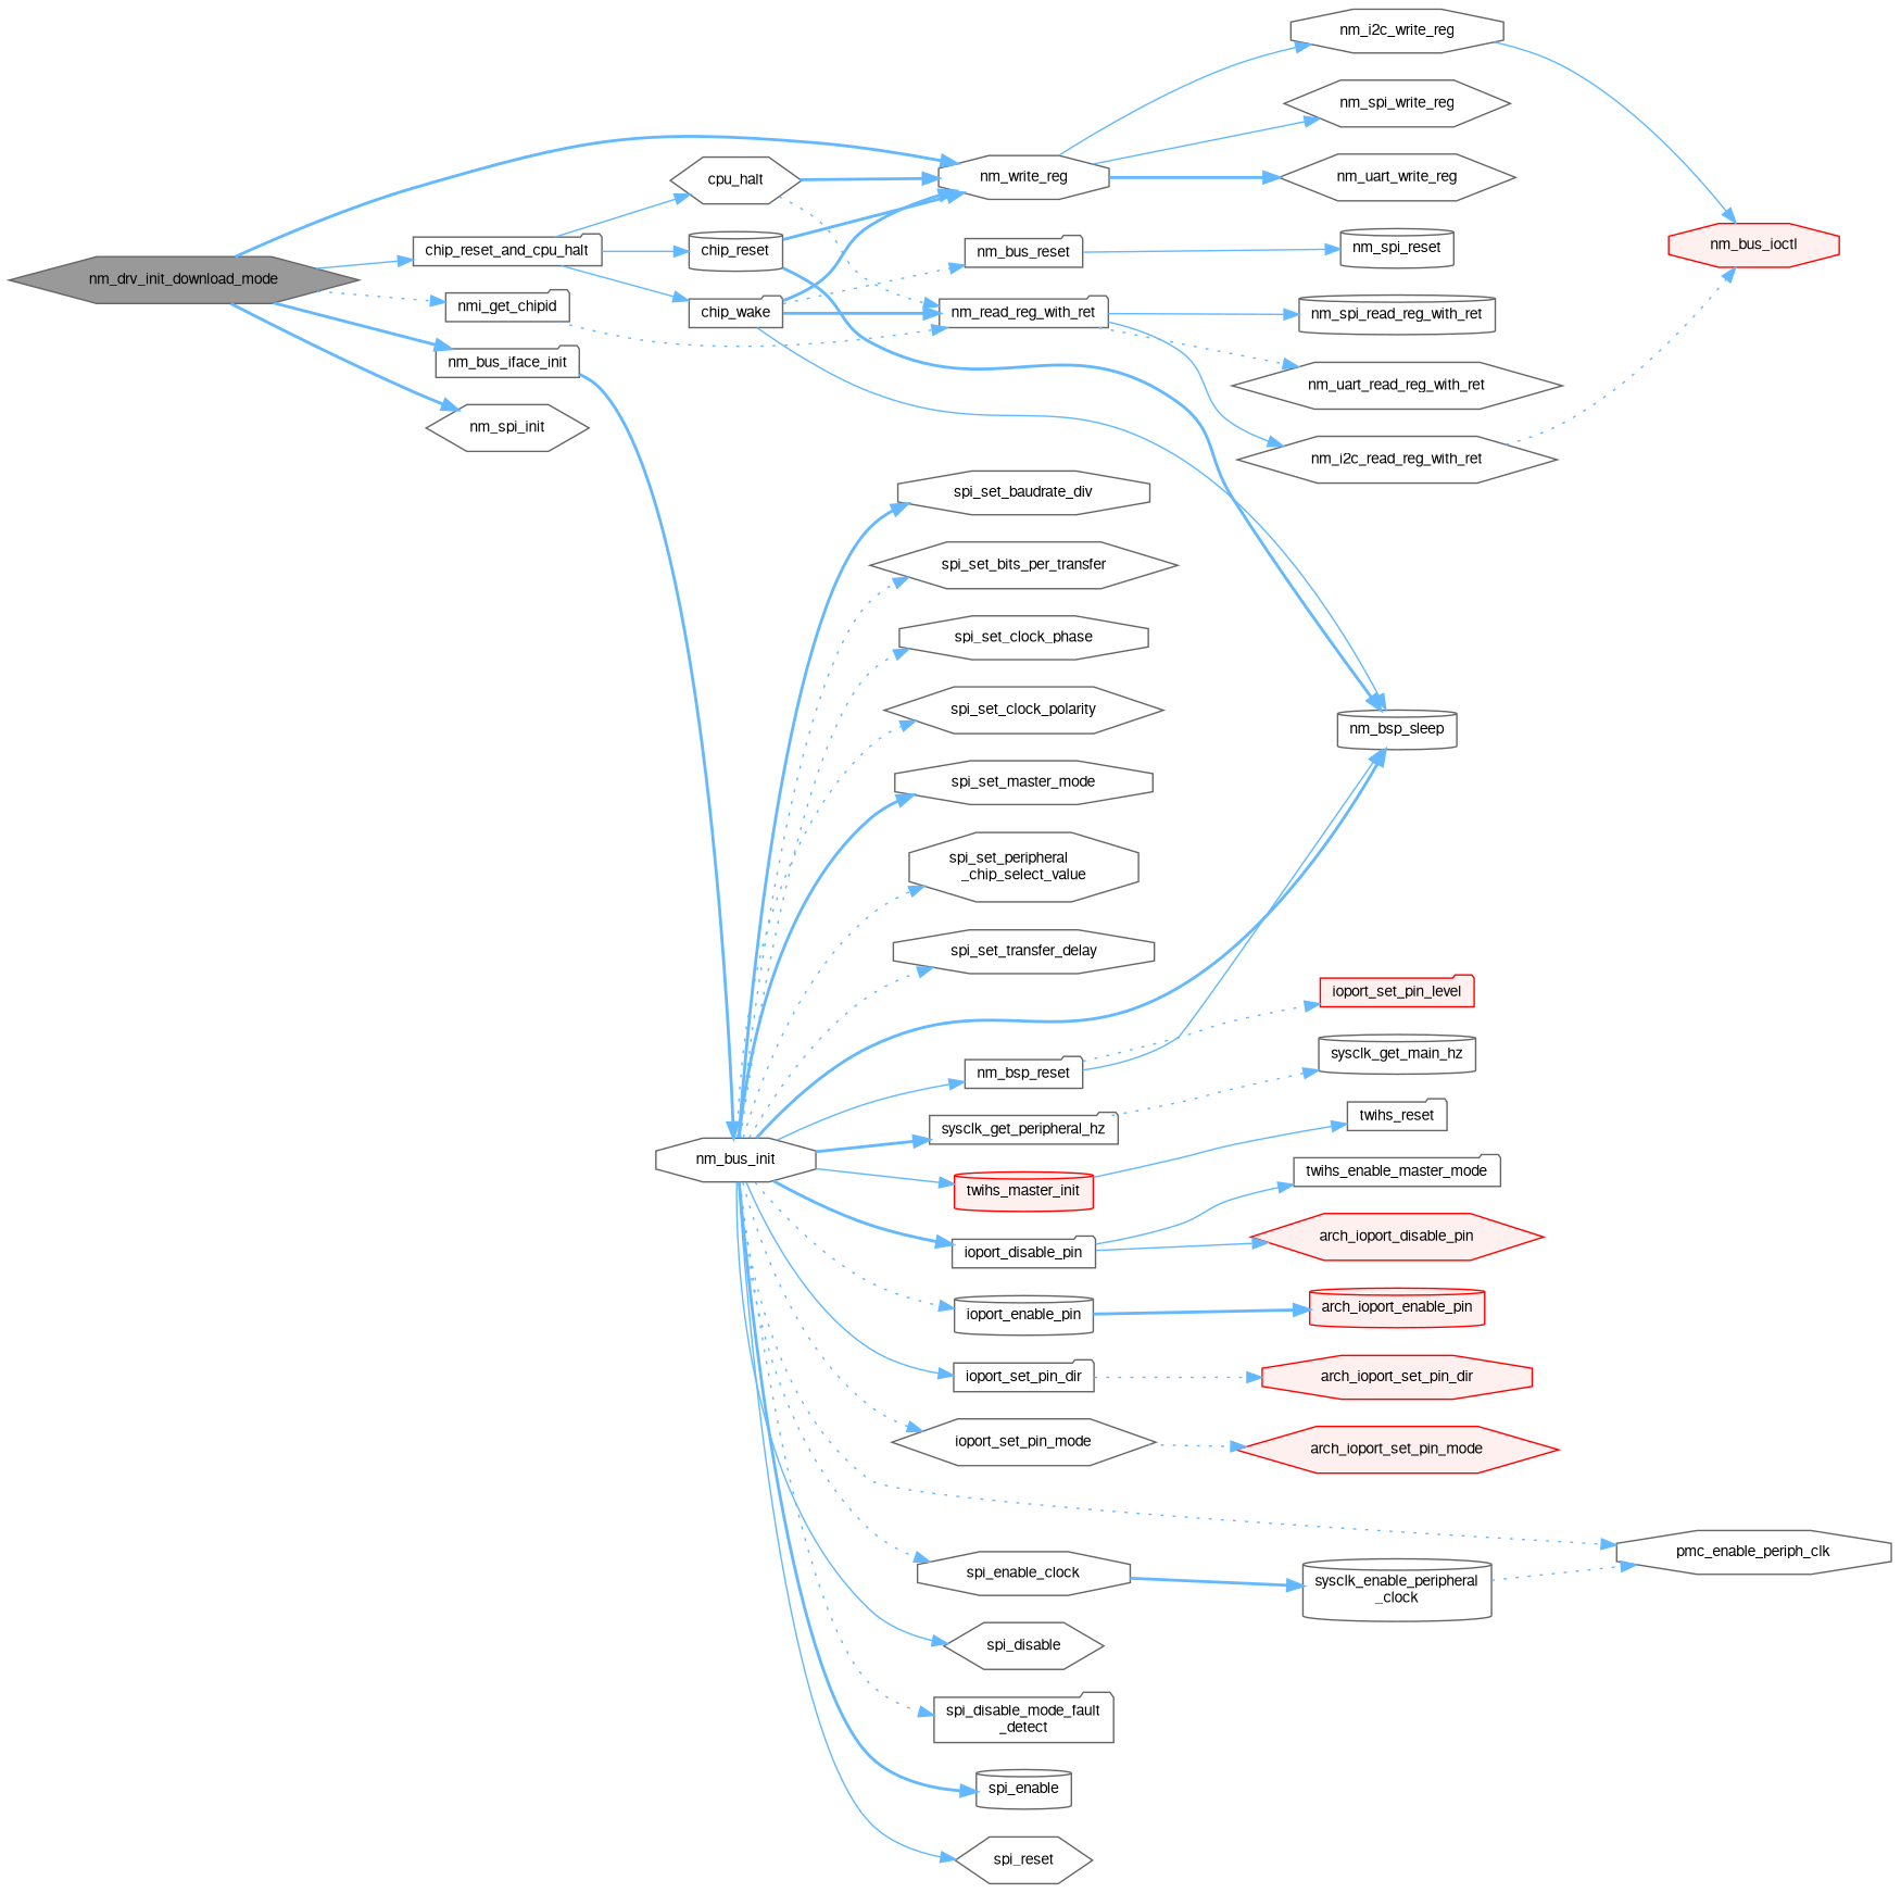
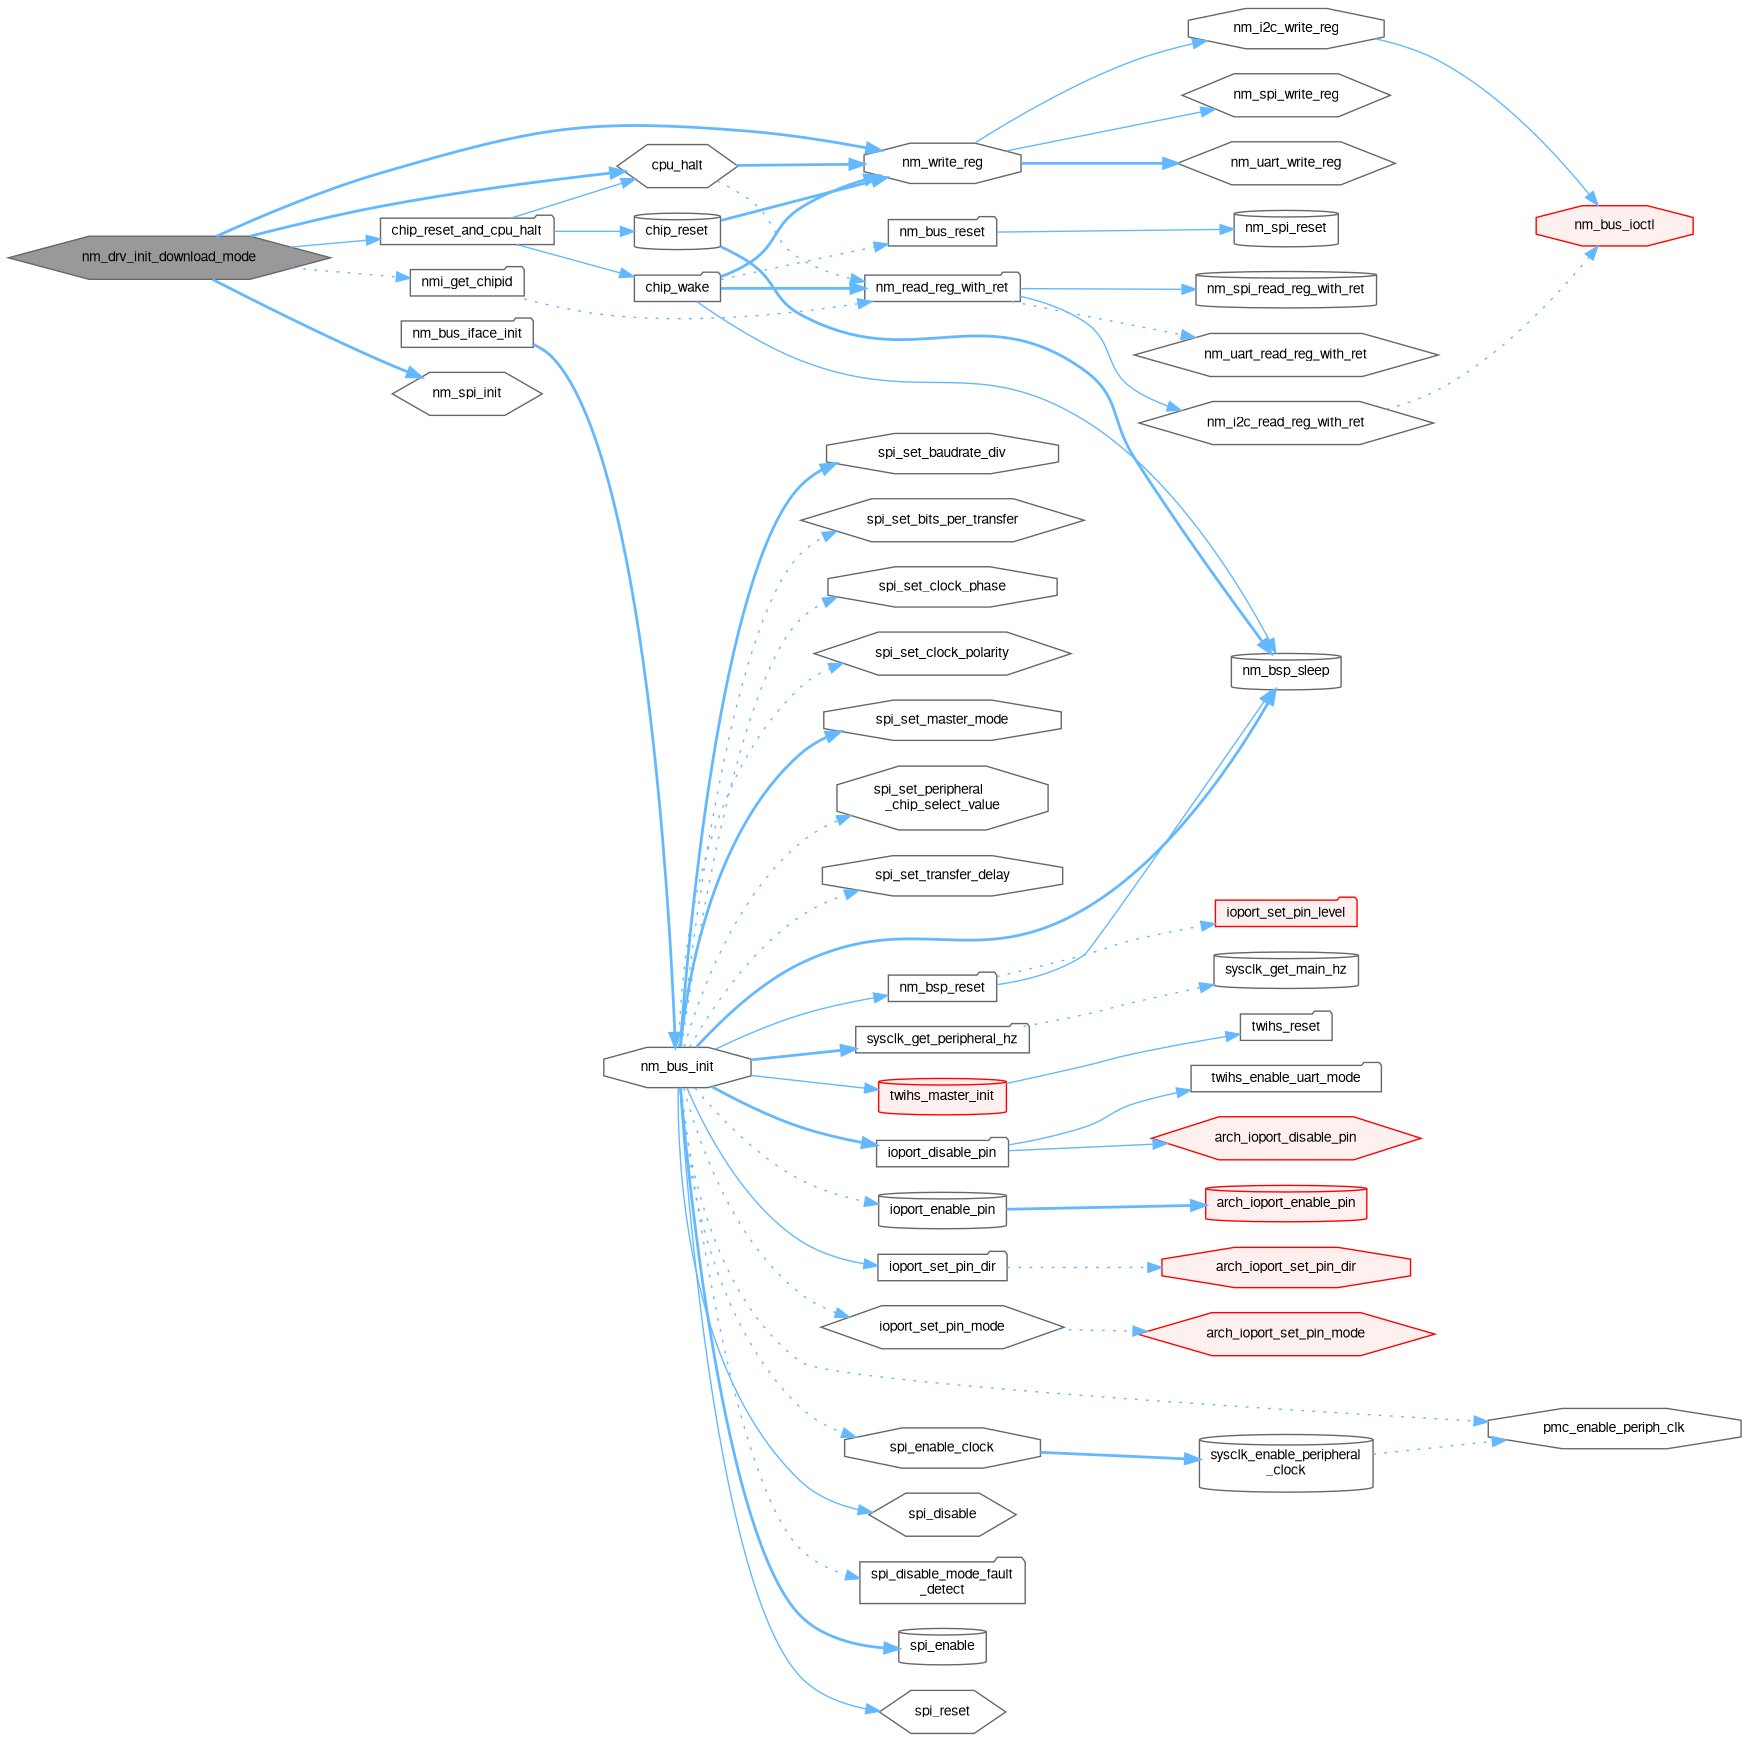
  digraph {
    rankdir=LR
    node [color=grey40 fillcolor=white fontname=FreeSans fontsize=10 shape=hexagon style=filled]
    edge [color=steelblue1 fontname=FreeSans fontsize=10 labelfontname=FreeSans labelfontsize=10 style=dotted]
    n1 [color=gray40 fillcolor=grey60 fontcolor=black height=0.2 label=nm_drv_init_download_mode width=0.4]
    n2 [height=0.2 label=chip_reset_and_cpu_halt shape=folder width=0.4]
    n3 [height=0.2 label=nm_write_reg shape=octagon width=0.4]
    n4 [height=0.2 label=nm_bus_iface_init shape=folder width=0.4]
    n5 [height=0.2 label=nm_spi_init width=0.4]
    n6 [height=0.2 label=nmi_get_chipid shape=folder width=0.4]
    n7 [height=0.2 label=chip_reset shape=cylinder width=0.4]
    n8 [height=0.2 label=chip_wake shape=folder width=0.4]
    n9 [height=0.2 label=cpu_halt width=0.4]
    n10 [height=0.2 label=nm_i2c_write_reg shape=octagon width=0.4]
    n11 [height=0.2 label=nm_spi_write_reg width=0.4]
    n12 [height=0.2 label=nm_uart_write_reg width=0.4]
    n13 [height=0.2 label=nm_bus_init shape=octagon width=0.4]
    n14 [height=0.2 label=nm_read_reg_with_ret shape=folder width=0.4]
    n15 [height=0.2 label=nm_bsp_sleep shape=cylinder width=0.4]
    n16 [height=0.2 label=nm_bus_reset shape=folder width=0.4]
    n17 [color=red fillcolor="#FFF0F0" height=0.2 label=nm_bus_ioctl shape=octagon width=0.4]
    n18 [height=0.2 label=nm_spi_reset shape=cylinder width=0.4]
    n19 [height=0.2 label=nm_i2c_read_reg_with_ret width=0.4]
    n20 [height=0.2 label=nm_spi_read_reg_with_ret shape=cylinder width=0.4]
    n21 [height=0.2 label=nm_uart_read_reg_with_ret width=0.4]
    n22 [height=0.2 label=ioport_disable_pin shape=folder width=0.4]
    n23 [height=0.2 label=ioport_enable_pin shape=cylinder width=0.4]
    n24 [height=0.2 label=ioport_set_pin_dir shape=folder width=0.4]
    n25 [height=0.2 label=ioport_set_pin_mode width=0.4]
    n26 [height=0.2 label=nm_bsp_reset shape=folder width=0.4]
    n27 [height=0.2 label=pmc_enable_periph_clk shape=octagon width=0.4]
    n28 [height=0.2 label=spi_disable width=0.4]
    n29 [height=0.2 label="spi_disable_mode_fault\l_detect" shape=folder width=0.4]
    n30 [height=0.2 label=spi_enable shape=cylinder width=0.4]
    n31 [height=0.2 label=spi_enable_clock shape=octagon width=0.4]
    n32 [height=0.2 label=spi_reset width=0.4]
    n33 [height=0.2 label=spi_set_baudrate_div shape=octagon width=0.4]
    n34 [height=0.2 label=spi_set_bits_per_transfer width=0.4]
    n35 [height=0.2 label=spi_set_clock_phase shape=octagon width=0.4]
    n36 [height=0.2 label=spi_set_clock_polarity width=0.4]
    n37 [height=0.2 label=spi_set_master_mode shape=octagon width=0.4]
    n38 [height=0.2 label="spi_set_peripheral\l_chip_select_value" shape=octagon width=0.4]
    n39 [height=0.2 label=spi_set_transfer_delay shape=octagon width=0.4]
    n40 [height=0.2 label=sysclk_get_peripheral_hz shape=folder width=0.4]
    n41 [color=red fillcolor="#FFF0F0" height=0.2 label=twihs_master_init shape=cylinder width=0.4]
    n42 [color=red fillcolor="#FFF0F0" height=0.2 label=arch_ioport_disable_pin width=0.4]
-   n43 [height=0.2 label=twihs_enable_master_mode shape=folder width=0.4]
+   n43 [height=0.2 label=twihs_enable_uart_mode shape=folder width=0.4]
    n44 [color=red fillcolor="#FFF0F0" height=0.2 label=arch_ioport_enable_pin shape=cylinder width=0.4]
    n45 [color=red fillcolor="#FFF0F0" height=0.2 label=arch_ioport_set_pin_dir shape=octagon width=0.4]
    n46 [color=red fillcolor="#FFF0F0" height=0.2 label=arch_ioport_set_pin_mode width=0.4]
    n47 [color=red fillcolor="#FFF0F0" height=0.2 label=ioport_set_pin_level shape=folder width=0.4]
    n48 [height=0.2 label="sysclk_enable_peripheral\l_clock" shape=cylinder width=0.4]
    n49 [height=0.2 label=sysclk_get_main_hz shape=cylinder width=0.4]
    n50 [height=0.2 label=twihs_reset shape=folder width=0.4]
    n1 -> n2 [style=solid]
    n1 -> n3 [style=bold]
-   n1 -> n4 [style=bold]
+   n1 -> n9 [style=bold]
    n1 -> n5 [style=bold]
    n1 -> n6
    n2 -> n7 [style=solid]
    n2 -> n8 [style=solid]
    n2 -> n9 [style=solid]
    n3 -> n10 [style=solid]
    n3 -> n11 [style=solid]
    n3 -> n12 [style=bold]
    n4 -> n13 [style=bold]
    n6 -> n14
    n7 -> n3 [style=bold]
    n7 -> n15 [style=bold]
    n8 -> n3 [style=bold]
    n8 -> n14 [style=bold]
    n8 -> n15 [style=solid]
    n8 -> n16
    n9 -> n3 [style=bold]
    n9 -> n14
    n10 -> n17 [style=solid]
    n13 -> n15 [style=bold]
    n13 -> n22 [style=bold]
    n13 -> n23
    n13 -> n24 [style=solid]
    n13 -> n25
    n13 -> n26 [style=solid]
    n13 -> n27
    n13 -> n28 [style=solid]
    n13 -> n29
    n13 -> n30 [style=bold]
    n13 -> n31
    n13 -> n32 [style=solid]
    n13 -> n33 [style=bold]
    n13 -> n34
    n13 -> n35
    n13 -> n36
    n13 -> n37 [style=bold]
    n13 -> n38
    n13 -> n39
    n13 -> n40 [style=bold]
    n13 -> n41 [style=solid]
    n14 -> n19 [style=solid]
    n14 -> n20 [style=solid]
    n14 -> n21
    n16 -> n18 [style=solid]
    n19 -> n17
    n22 -> n42 [style=solid]
    n22 -> n43 [style=solid]
    n23 -> n44 [style=bold]
    n24 -> n45
    n25 -> n46
    n26 -> n15 [style=solid]
    n26 -> n47
    n31 -> n48 [style=bold]
    n40 -> n49
    n41 -> n50 [style=solid]
    n48 -> n27
  }
